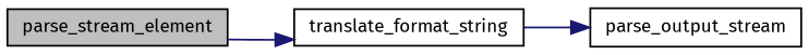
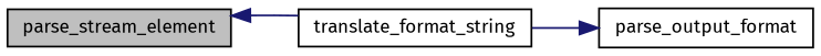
  digraph {
    fontname="Fira Sans"
    rankdir=LR
    node [color=black fillcolor=white fontname="Fira Sans" fontsize=10 shape=record style=filled]
    edge [color=midnightblue fontname="Fira Sans" fontsize=10 labelfontname=Helvetica labelfontsize=10 style=solid]
    n1 [fillcolor=grey75 fontcolor=black height=0.2 label=parse_stream_element width=0.4]
    n2 [height=0.2 label=translate_format_string width=0.4]
-   n3 [height=0.2 label=parse_output_stream width=0.4]
-   n1 -> n2
+   n3 [height=0.2 label=parse_output_format width=0.4]
+   n2 -> n1
    n2 -> n3
  }
